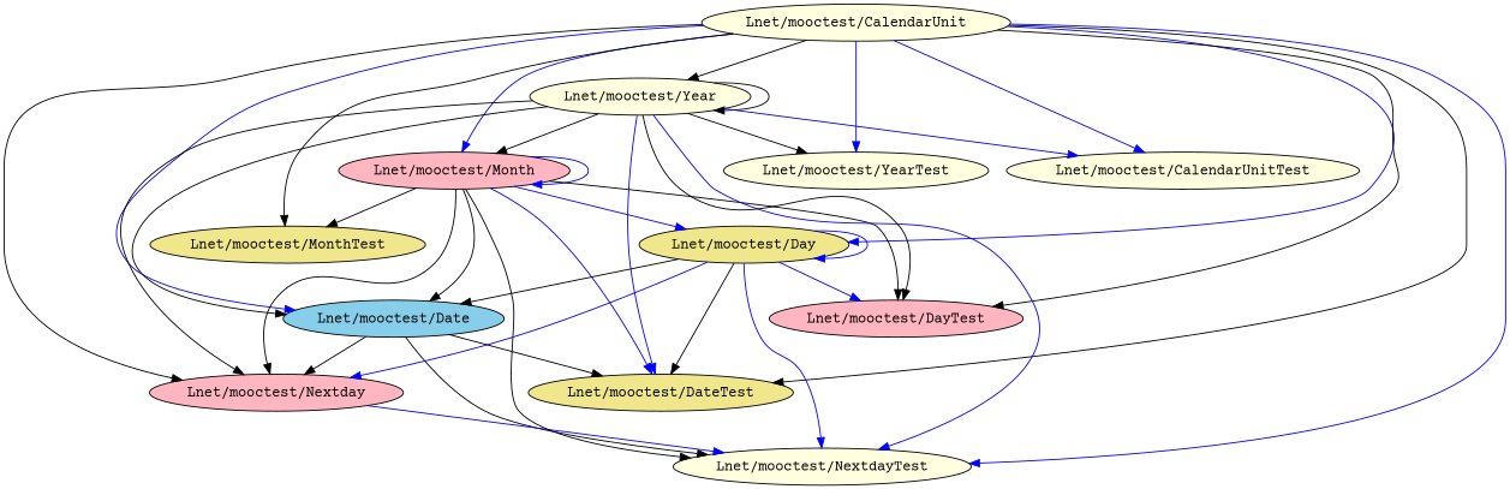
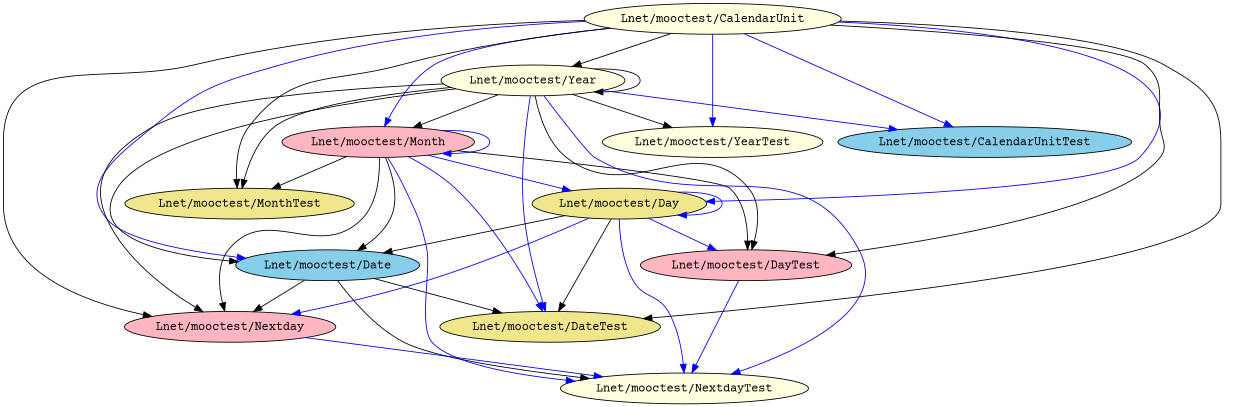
  digraph {
    fontname="Courier Prime"
    node [fillcolor=lightyellow fontname="Courier Prime" style=filled]
    edge [color=black fontname="Courier Prime"]
    "Lnet/mooctest/Date" [fillcolor=skyblue]
    "Lnet/mooctest/DateTest" [fillcolor=khaki]
    "Lnet/mooctest/Nextday" [fillcolor=lightpink]
    "Lnet/mooctest/NextdayTest"
    "Lnet/mooctest/CalendarUnit"
    "Lnet/mooctest/Month" [fillcolor=lightpink]
    "Lnet/mooctest/Year"
    "Lnet/mooctest/Day" [fillcolor=khaki]
    "Lnet/mooctest/DayTest" [fillcolor=lightpink]
    "Lnet/mooctest/YearTest"
    "Lnet/mooctest/MonthTest" [fillcolor=khaki]
-   "Lnet/mooctest/CalendarUnitTest"
+   "Lnet/mooctest/CalendarUnitTest" [fillcolor=skyblue]
    "Lnet/mooctest/Date" -> "Lnet/mooctest/DateTest"
    "Lnet/mooctest/Date" -> "Lnet/mooctest/Nextday"
    "Lnet/mooctest/Date" -> "Lnet/mooctest/NextdayTest"
    "Lnet/mooctest/Nextday" -> "Lnet/mooctest/NextdayTest" [color=blue]
    "Lnet/mooctest/CalendarUnit" -> "Lnet/mooctest/Date" [color=blue]
    "Lnet/mooctest/CalendarUnit" -> "Lnet/mooctest/DateTest"
    "Lnet/mooctest/CalendarUnit" -> "Lnet/mooctest/Nextday"
-   "Lnet/mooctest/CalendarUnit" -> "Lnet/mooctest/NextdayTest" [color=blue]
+   "Lnet/mooctest/DayTest" -> "Lnet/mooctest/NextdayTest" [color=blue]
    "Lnet/mooctest/CalendarUnit" -> "Lnet/mooctest/Month" [color=blue]
    "Lnet/mooctest/CalendarUnit" -> "Lnet/mooctest/Year"
    "Lnet/mooctest/CalendarUnit" -> "Lnet/mooctest/Day" [color=blue]
    "Lnet/mooctest/CalendarUnit" -> "Lnet/mooctest/DayTest"
    "Lnet/mooctest/CalendarUnit" -> "Lnet/mooctest/YearTest" [color=blue]
    "Lnet/mooctest/CalendarUnit" -> "Lnet/mooctest/MonthTest"
    "Lnet/mooctest/CalendarUnit" -> "Lnet/mooctest/CalendarUnitTest" [color=blue]
    "Lnet/mooctest/Month" -> "Lnet/mooctest/Date"
    "Lnet/mooctest/Month" -> "Lnet/mooctest/DateTest" [color=blue]
    "Lnet/mooctest/Month" -> "Lnet/mooctest/Nextday"
-   "Lnet/mooctest/Month" -> "Lnet/mooctest/NextdayTest"
+   "Lnet/mooctest/Month" -> "Lnet/mooctest/NextdayTest" [color=blue]
    "Lnet/mooctest/Month" -> "Lnet/mooctest/Month" [color=blue]
    "Lnet/mooctest/Month" -> "Lnet/mooctest/Day" [color=blue]
    "Lnet/mooctest/Month" -> "Lnet/mooctest/DayTest"
    "Lnet/mooctest/Month" -> "Lnet/mooctest/MonthTest"
    "Lnet/mooctest/Year" -> "Lnet/mooctest/Date"
    "Lnet/mooctest/Year" -> "Lnet/mooctest/DateTest" [color=blue]
    "Lnet/mooctest/Year" -> "Lnet/mooctest/Nextday"
    "Lnet/mooctest/Year" -> "Lnet/mooctest/NextdayTest" [color=blue]
    "Lnet/mooctest/Year" -> "Lnet/mooctest/Month"
    "Lnet/mooctest/Year" -> "Lnet/mooctest/Year"
    "Lnet/mooctest/Year" -> "Lnet/mooctest/DayTest"
    "Lnet/mooctest/Year" -> "Lnet/mooctest/YearTest"
+   "Lnet/mooctest/Year" -> "Lnet/mooctest/MonthTest"
    "Lnet/mooctest/Year" -> "Lnet/mooctest/CalendarUnitTest" [color=blue]
    "Lnet/mooctest/Day" -> "Lnet/mooctest/Date"
    "Lnet/mooctest/Day" -> "Lnet/mooctest/DateTest"
    "Lnet/mooctest/Day" -> "Lnet/mooctest/Nextday" [color=blue]
    "Lnet/mooctest/Day" -> "Lnet/mooctest/NextdayTest" [color=blue]
    "Lnet/mooctest/Day" -> "Lnet/mooctest/Day" [color=blue]
    "Lnet/mooctest/Day" -> "Lnet/mooctest/DayTest" [color=blue]
  }
